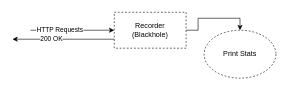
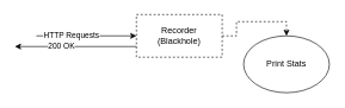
  <mxCell id="0" />
  <mxCell id="1" parent="0" />
- <mxCell id="2" style="edgeStyle=orthogonalEdgeStyle;rounded=0;orthogonalLoop=1;jettySize=auto;html=1;exitX=1;exitY=0.5;exitDx=0;exitDy=0;entryX=0.5;entryY=0;entryDx=0;entryDy=0;" edge="1" parent="1" source="3" target="8"><mxGeometry relative="1" as="geometry" /></mxCell>
+ <mxCell id="2" style="edgeStyle=orthogonalEdgeStyle;rounded=0;orthogonalLoop=1;jettySize=auto;html=1;exitX=1;exitY=0.5;exitDx=0;exitDy=0;entryX=0.5;entryY=0;entryDx=0;entryDy=0;dashed=1;" edge="1" parent="1" source="3" target="8"><mxGeometry relative="1" as="geometry" /></mxCell>
  <mxCell id="3" value="Recorder&lt;br&gt;(Blackhole)" style="rounded=0;whiteSpace=wrap;html=1;dashed=1;" parent="1" vertex="1"><mxGeometry x="190" y="20" width="120" height="60" as="geometry" /></mxCell>
  <mxCell id="4" value="" style="endArrow=classic;html=1;entryX=0;entryY=0.5;entryDx=0;entryDy=0;" parent="1" target="3" edge="1"><mxGeometry width="50" height="50" relative="1" as="geometry"><mxPoint x="50" y="50" as="sourcePoint" /><mxPoint x="110" y="40" as="targetPoint" /></mxGeometry></mxCell>
  <mxCell id="5" value="HTTP Requests" style="edgeLabel;html=1;align=center;verticalAlign=middle;resizable=0;points=[];" parent="4" vertex="1" connectable="0"><mxGeometry x="-0.314" y="2" relative="1" as="geometry"><mxPoint as="offset" /></mxGeometry></mxCell>
  <mxCell id="6" value="" style="endArrow=classic;html=1;exitX=0;exitY=0.75;exitDx=0;exitDy=0;" parent="1" source="3" edge="1"><mxGeometry width="50" height="50" relative="1" as="geometry"><mxPoint x="330" y="170" as="sourcePoint" /><mxPoint x="20" y="65" as="targetPoint" /></mxGeometry></mxCell>
  <mxCell id="7" value="200 OK" style="edgeLabel;html=1;align=center;verticalAlign=middle;resizable=0;points=[];" parent="6" vertex="1" connectable="0"><mxGeometry x="0.247" y="-2" relative="1" as="geometry"><mxPoint as="offset" /></mxGeometry></mxCell>
- <mxCell id="8" value="Print Stats" style="ellipse;whiteSpace=wrap;html=1;dashed=1;" vertex="1" parent="1"><mxGeometry x="340" y="50" width="120" height="80" as="geometry" /></mxCell>
+ <mxCell id="8" value="Print Stats" style="ellipse;whiteSpace=wrap;html=1;" vertex="1" parent="1"><mxGeometry x="340" y="50" width="120" height="80" as="geometry" /></mxCell>
